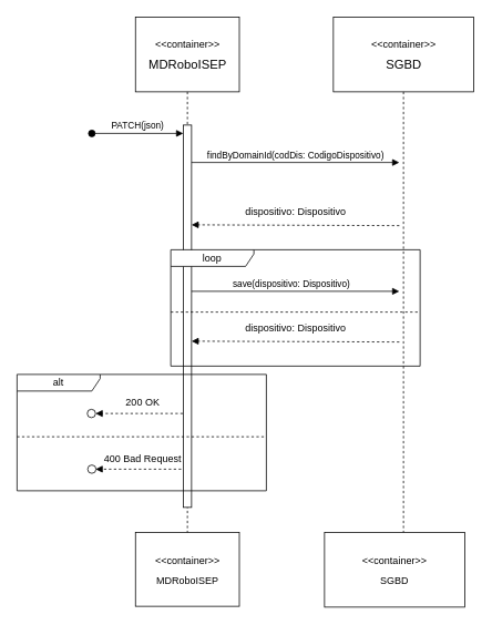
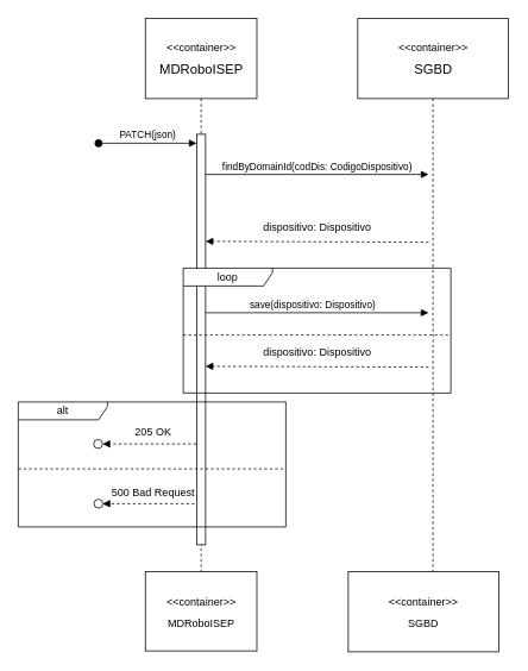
  <mxCell id="0" />
  <mxCell id="1" parent="0" />
  <mxCell id="2" value="&lt;p style=&quot;line-height: 100%;&quot;&gt;&amp;lt;&amp;lt;container&amp;gt;&amp;gt;&lt;/p&gt;&lt;p style=&quot;line-height: 100%;&quot;&gt;&lt;span style=&quot;font-size: 15px;&quot;&gt;SGBD&lt;/span&gt;&lt;/p&gt;" style="shape=umlLifeline;perimeter=lifelinePerimeter;whiteSpace=wrap;html=1;container=1;dropTarget=0;collapsible=0;recursiveResize=0;outlineConnect=0;portConstraint=eastwest;newEdgeStyle={&quot;curved&quot;:0,&quot;rounded&quot;:0};size=90;" vertex="1" parent="1"><mxGeometry x="400.63" y="20" width="168.75" height="680" as="geometry" /></mxCell>
  <mxCell id="3" value="&lt;p style=&quot;line-height: 100%;&quot;&gt;&amp;lt;&amp;lt;container&amp;gt;&amp;gt;&lt;/p&gt;&lt;p style=&quot;line-height: 100%;&quot;&gt;&lt;span style=&quot;font-size: 15px;&quot;&gt;MDRoboISEP&lt;/span&gt;&lt;/p&gt;" style="shape=umlLifeline;perimeter=lifelinePerimeter;whiteSpace=wrap;html=1;container=1;dropTarget=0;collapsible=0;recursiveResize=0;outlineConnect=0;portConstraint=eastwest;newEdgeStyle={&quot;curved&quot;:0,&quot;rounded&quot;:0};size=90;" vertex="1" parent="1"><mxGeometry x="162.5" y="20" width="125" height="690" as="geometry" /></mxCell>
  <mxCell id="4" value="" style="html=1;points=[[0,0,0,0,5],[0,1,0,0,-5],[1,0,0,0,5],[1,1,0,0,-5]];perimeter=orthogonalPerimeter;outlineConnect=0;targetShapes=umlLifeline;portConstraint=eastwest;newEdgeStyle={&quot;curved&quot;:0,&quot;rounded&quot;:0};" vertex="1" parent="1"><mxGeometry x="220" y="150" width="10" height="460" as="geometry" /></mxCell>
  <mxCell id="5" value="findByDomainId(codDis: CodigoDispositivo)" style="html=1;verticalAlign=bottom;endArrow=block;curved=0;rounded=0;entryX=0;entryY=0;entryDx=0;entryDy=5;entryPerimeter=0;" edge="1" parent="1" source="4"><mxGeometry width="80" relative="1" as="geometry"><mxPoint x="167.5" y="200" as="sourcePoint" /><mxPoint x="480" y="195" as="targetPoint" /><mxPoint as="offset" /></mxGeometry></mxCell>
  <mxCell id="6" value="PATCH(json)" style="html=1;verticalAlign=bottom;startArrow=oval;startFill=1;endArrow=block;startSize=8;curved=0;rounded=0;" edge="1" parent="1"><mxGeometry x="-0.003" width="60" relative="1" as="geometry"><mxPoint x="110" y="160" as="sourcePoint" /><mxPoint x="220" y="160" as="targetPoint" /><mxPoint as="offset" /></mxGeometry></mxCell>
  <mxCell id="7" value="" style="html=1;verticalAlign=bottom;labelBackgroundColor=none;endArrow=block;endFill=1;dashed=1;rounded=0;exitX=0;exitY=1;exitDx=0;exitDy=-5;exitPerimeter=0;" edge="1" parent="1"><mxGeometry width="160" relative="1" as="geometry"><mxPoint x="480" y="271" as="sourcePoint" /><mxPoint x="230" y="270" as="targetPoint" /></mxGeometry></mxCell>
  <mxCell id="8" value="dispositivo: Dispositivo" style="text;html=1;align=center;verticalAlign=middle;resizable=0;points=[];autosize=1;strokeColor=none;fillColor=none;" vertex="1" parent="1"><mxGeometry x="285" y="240" width="140" height="30" as="geometry" /></mxCell>
  <mxCell id="9" value="&lt;p style=&quot;line-height: 100%;&quot;&gt;&amp;lt;&amp;lt;container&amp;gt;&amp;gt;&lt;/p&gt;&lt;p style=&quot;line-height: 100%;&quot;&gt;SGBD&lt;br&gt;&lt;/p&gt;" style="shape=umlLifeline;perimeter=lifelinePerimeter;whiteSpace=wrap;html=1;container=1;dropTarget=0;collapsible=0;recursiveResize=0;outlineConnect=0;portConstraint=eastwest;newEdgeStyle={&quot;curved&quot;:0,&quot;rounded&quot;:0};size=90;" vertex="1" parent="1"><mxGeometry x="390" y="640" width="168.75" height="90" as="geometry" /></mxCell>
  <mxCell id="10" value="&lt;p style=&quot;line-height: 100%;&quot;&gt;&amp;lt;&amp;lt;container&amp;gt;&amp;gt;&lt;/p&gt;&lt;p style=&quot;line-height: 100%;&quot;&gt;MDRoboISEP&lt;br&gt;&lt;/p&gt;" style="shape=umlLifeline;perimeter=lifelinePerimeter;whiteSpace=wrap;html=1;container=1;dropTarget=0;collapsible=0;recursiveResize=0;outlineConnect=0;portConstraint=eastwest;newEdgeStyle={&quot;curved&quot;:0,&quot;rounded&quot;:0};size=90;" vertex="1" parent="1"><mxGeometry x="162.5" y="640" width="125" height="89" as="geometry" /></mxCell>
  <mxCell id="11" value="loop" style="shape=umlFrame;whiteSpace=wrap;html=1;pointerEvents=0;recursiveResize=0;container=1;collapsible=0;width=100;height=20;" vertex="1" parent="1"><mxGeometry x="205" y="300" width="300" height="140" as="geometry" /></mxCell>
  <mxCell id="12" value="" style="line;strokeWidth=1;dashed=1;labelPosition=center;verticalLabelPosition=bottom;align=left;verticalAlign=top;spacingLeft=20;spacingTop=15;html=1;whiteSpace=wrap;" vertex="1" parent="11"><mxGeometry y="70" width="300" height="10" as="geometry" /></mxCell>
  <mxCell id="13" value="save(dispositivo: Dispositivo)" style="html=1;verticalAlign=bottom;endArrow=block;curved=0;rounded=0;entryX=0;entryY=0;entryDx=0;entryDy=5;entryPerimeter=0;" edge="1" parent="1"><mxGeometry x="-0.04" width="80" relative="1" as="geometry"><mxPoint x="230" y="350" as="sourcePoint" /><mxPoint x="480" y="350" as="targetPoint" /><mxPoint as="offset" /></mxGeometry></mxCell>
  <mxCell id="14" value="" style="html=1;verticalAlign=bottom;labelBackgroundColor=none;endArrow=block;endFill=1;dashed=1;rounded=0;exitX=0;exitY=1;exitDx=0;exitDy=-5;exitPerimeter=0;" edge="1" parent="1"><mxGeometry width="160" relative="1" as="geometry"><mxPoint x="480" y="411" as="sourcePoint" /><mxPoint x="230" y="410" as="targetPoint" /></mxGeometry></mxCell>
  <mxCell id="15" value="dispositivo: Dispositivo" style="text;html=1;align=center;verticalAlign=middle;resizable=0;points=[];autosize=1;strokeColor=none;fillColor=none;" vertex="1" parent="1"><mxGeometry x="285" y="380" width="140" height="30" as="geometry" /></mxCell>
  <mxCell id="16" value="alt" style="shape=umlFrame;whiteSpace=wrap;html=1;pointerEvents=0;recursiveResize=0;container=1;collapsible=0;width=100;height=20;" vertex="1" parent="1"><mxGeometry x="20" y="450" width="300" height="140" as="geometry" /></mxCell>
  <mxCell id="17" value="" style="line;strokeWidth=1;dashed=1;labelPosition=center;verticalLabelPosition=bottom;align=left;verticalAlign=top;spacingLeft=20;spacingTop=15;html=1;whiteSpace=wrap;" vertex="1" parent="16"><mxGeometry y="70" width="300" height="10" as="geometry" /></mxCell>
- <mxCell id="18" value="400&amp;nbsp;Bad Request" style="text;html=1;align=center;verticalAlign=middle;resizable=0;points=[];autosize=1;strokeColor=none;fillColor=none;" vertex="1" parent="16"><mxGeometry x="90.5" y="87" width="120" height="30" as="geometry" /></mxCell>
+ <mxCell id="18" value="500&amp;nbsp;Bad Request" style="text;html=1;align=center;verticalAlign=middle;resizable=0;points=[];autosize=1;strokeColor=none;fillColor=none;" vertex="1" parent="16"><mxGeometry x="90.5" y="87" width="120" height="30" as="geometry" /></mxCell>
  <mxCell id="19" value="" style="html=1;verticalAlign=bottom;labelBackgroundColor=none;endArrow=block;endFill=1;dashed=1;rounded=0;entryX=1;entryY=0.5;entryDx=0;entryDy=0;" edge="1" parent="16"><mxGeometry width="160" relative="1" as="geometry"><mxPoint x="197.5" y="114" as="sourcePoint" /><mxPoint x="94.5" y="114" as="targetPoint" /><Array as="points"><mxPoint x="127.5" y="114" /></Array></mxGeometry></mxCell>
  <mxCell id="20" value="" style="ellipse;html=1;" vertex="1" parent="16"><mxGeometry x="85" y="109" width="10" height="10" as="geometry" /></mxCell>
  <mxCell id="21" value="" style="ellipse;html=1;" vertex="1" parent="16"><mxGeometry x="84.5" y="42" width="10" height="10" as="geometry" /></mxCell>
  <mxCell id="22" value="" style="html=1;verticalAlign=bottom;labelBackgroundColor=none;endArrow=block;endFill=1;dashed=1;rounded=0;entryX=1;entryY=0.5;entryDx=0;entryDy=0;" edge="1" parent="16"><mxGeometry width="160" relative="1" as="geometry"><mxPoint x="199.5" y="47" as="sourcePoint" /><mxPoint x="94.5" y="47" as="targetPoint" /></mxGeometry></mxCell>
- <mxCell id="23" value="200 OK" style="text;html=1;align=center;verticalAlign=middle;resizable=0;points=[];autosize=1;strokeColor=none;fillColor=none;" vertex="1" parent="16"><mxGeometry x="120.5" y="19" width="60" height="30" as="geometry" /></mxCell>
+ <mxCell id="23" value="205 OK" style="text;html=1;align=center;verticalAlign=middle;resizable=0;points=[];autosize=1;strokeColor=none;fillColor=none;" vertex="1" parent="16"><mxGeometry x="120.5" y="19" width="60" height="30" as="geometry" /></mxCell>
